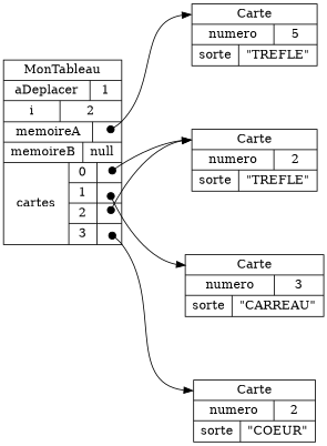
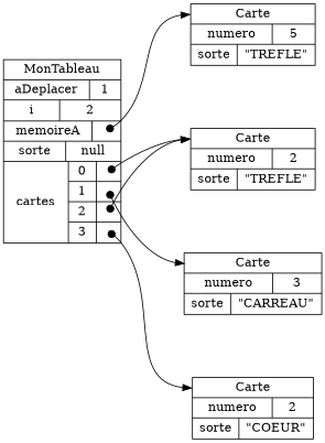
  digraph {
    compound=true
    nodesep=1.0
    rankdir=LR
    ranksep=1.0
    node [fillcolor=white shape=record style=filled]
    edge [arrowtail=dot dir=both headport=_C tailclip=false tailport="cartes__V_3_3:c"]
-   n1 [label="<_C>MonTableau|{aDeplacer|1}|{i|2}|{memoireA|<memoireA_memoireA>}|{memoireB|null}|{cartes|{{0|<cartes__V_0_0_A>}|{1|<cartes__V_1_1>}|{2|<cartes__V_0_0_B>}|{3|<cartes__V_3_3>}}}"]
+   n1 [label="<_C>MonTableau|{aDeplacer|1}|{i|2}|{memoireA|<memoireA_memoireA>}|{sorte|null}|{cartes|{{0|<cartes__V_0_0_A>}|{1|<cartes__V_1_1>}|{2|<cartes__V_0_0_B>}|{3|<cartes__V_3_3>}}}"]
    n2 [label="<_C>Carte|{numero|2}|{sorte|\"COEUR\"}"]
    n3 [label="<_C>Carte|{numero|2}|{sorte|\"TREFLE\"}"]
    n4 [label="<_C>Carte|{numero|3}|{sorte|\"CARREAU\"}"]
    n5 [label="<_C>Carte|{numero|5}|{sorte|\"TREFLE\"}"]
    n1 -> n2
    n1 -> n3 [tailport="cartes__V_0_0_A:c"]
    n1 -> n3 [tailport="cartes__V_0_0_B:c"]
    n1 -> n4 [tailport="cartes__V_1_1:c"]
    n1 -> n4 [style=invis arrowtail="" dir="" tailclip=""]
    n1 -> n5 [tailport="memoireA_memoireA:c"]
  }
